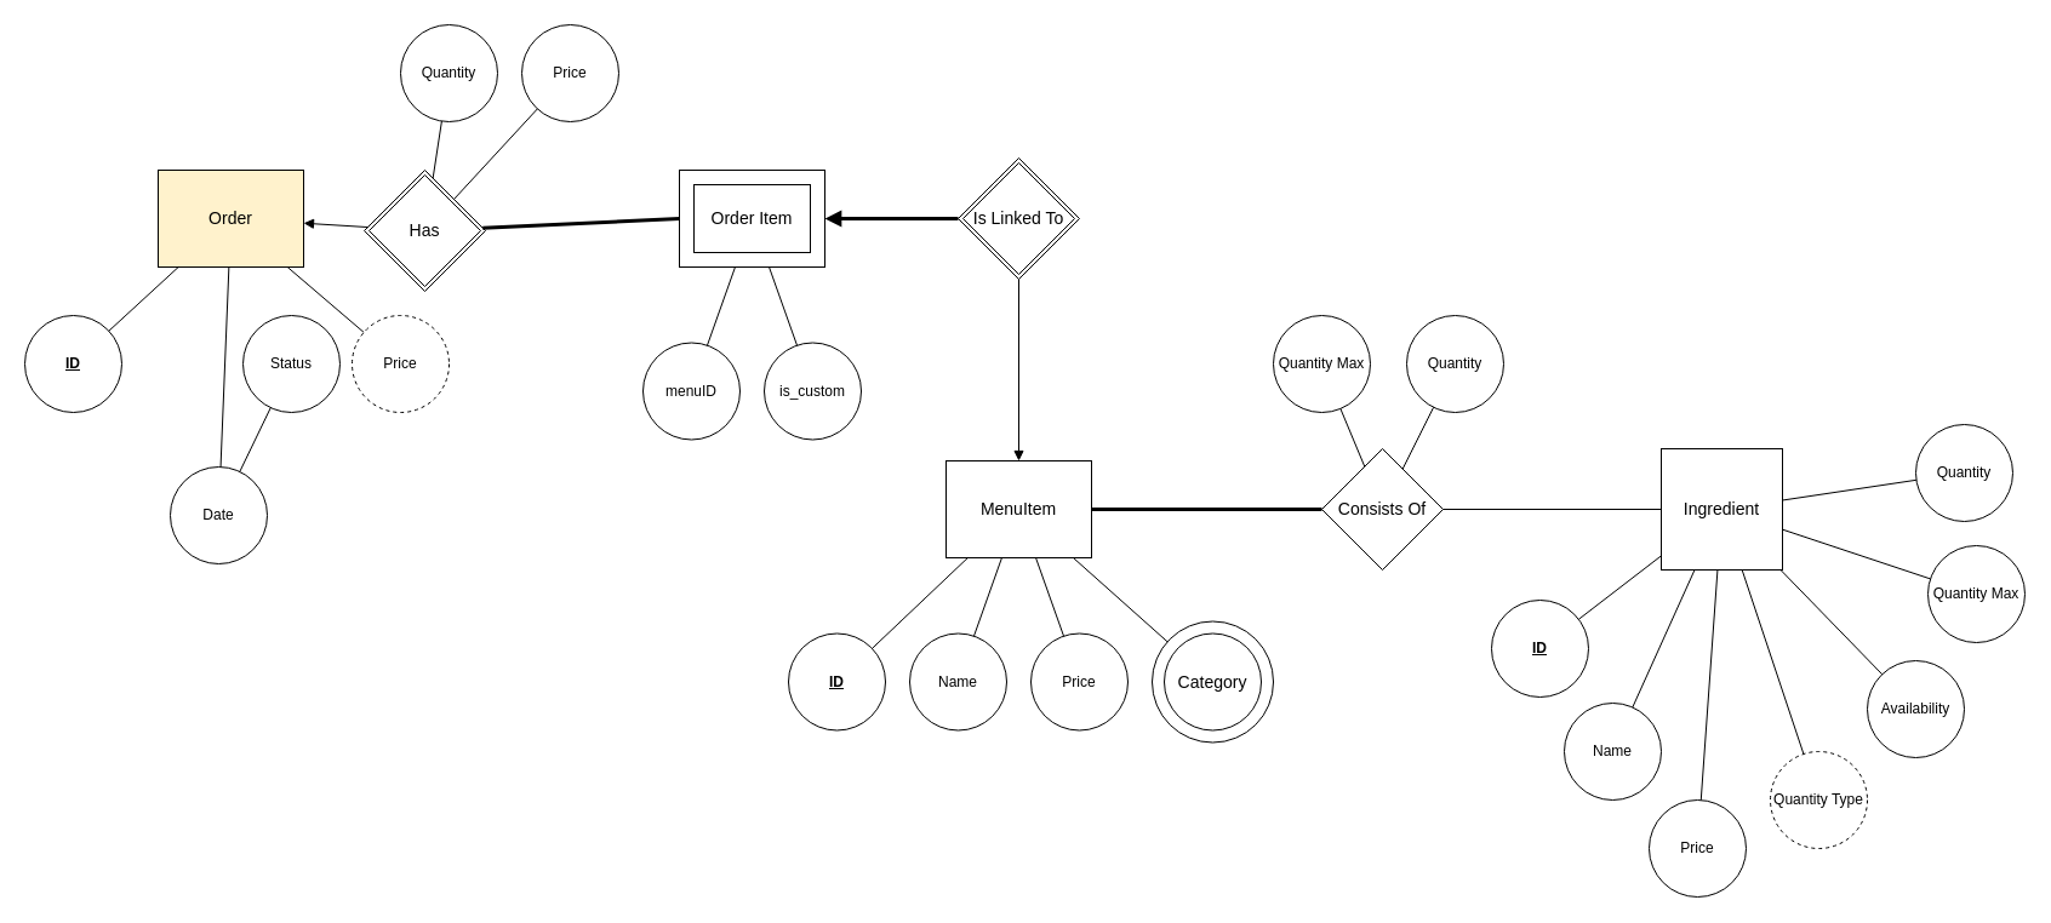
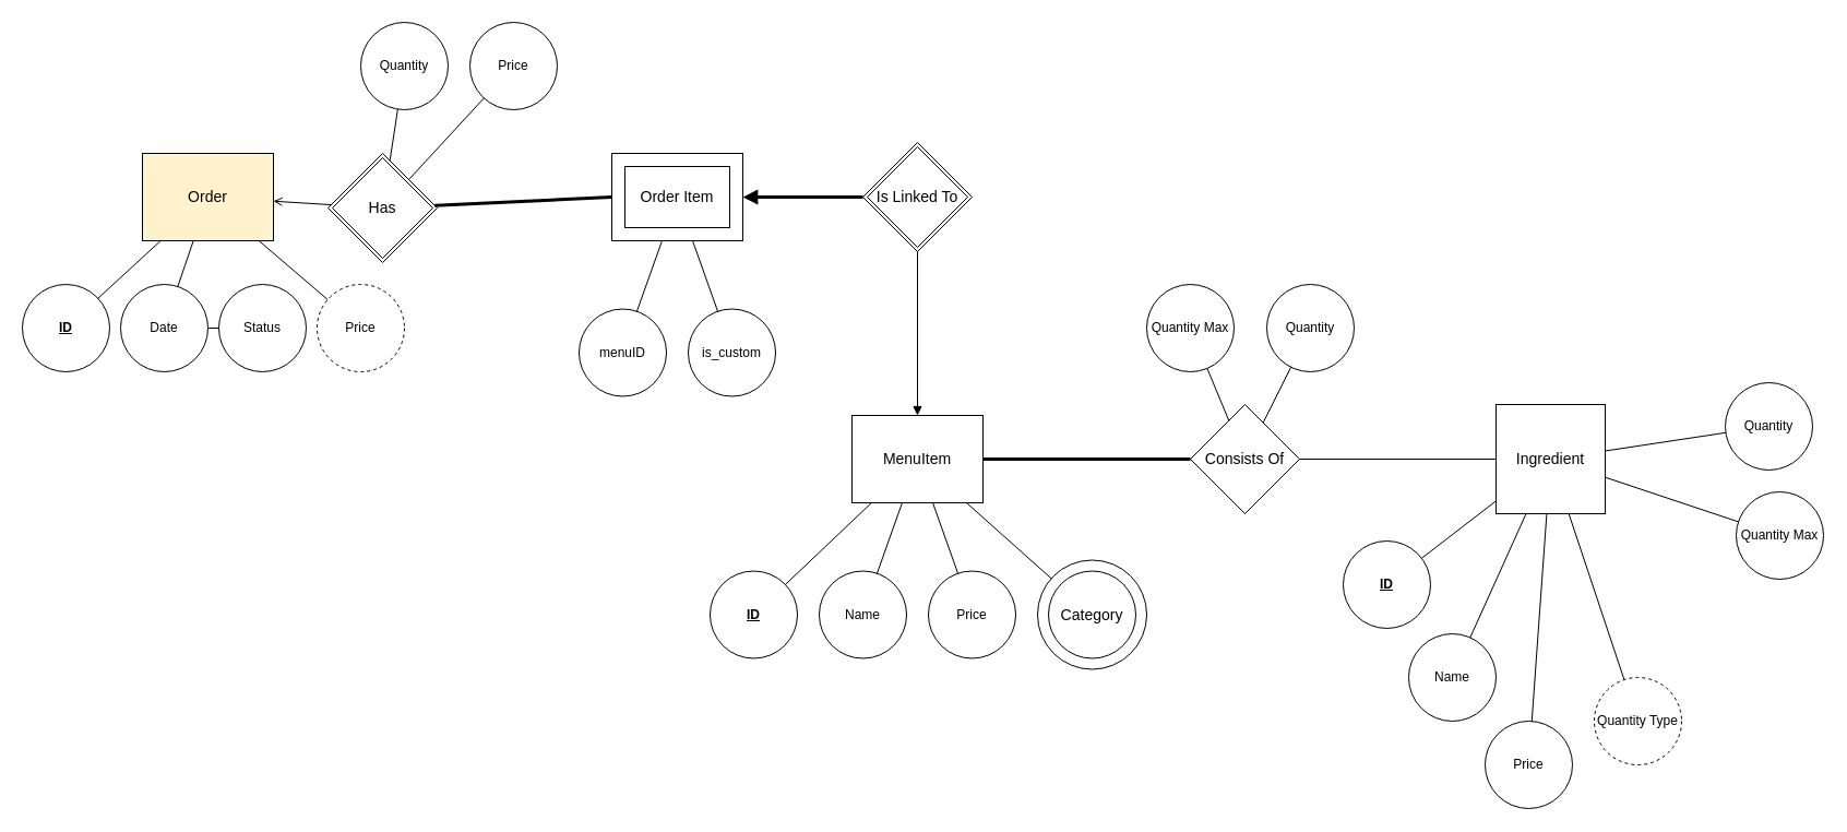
  <mxCell id="0" />
  <mxCell id="1" parent="0" />
  <mxCell id="2" value="Order" style="strokeWidth=1;whiteSpace=wrap;html=1;align=center;fontSize=14;fillColor=#fff2cc;" parent="1" vertex="1"><mxGeometry x="130" y="140" width="120" height="80" as="geometry" /></mxCell>
  <mxCell id="3" style="edgeStyle=none;rounded=0;orthogonalLoop=1;jettySize=auto;html=1;endArrow=none;endFill=0;" parent="1" source="4" target="2" edge="1"><mxGeometry relative="1" as="geometry" /></mxCell>
- <mxCell id="4" value="Date" style="ellipse;whiteSpace=wrap;html=1;aspect=fixed;strokeColor=#000000;fillColor=none;" parent="1" vertex="1"><mxGeometry x="140" y="385" width="80" height="80" as="geometry" /></mxCell>
+ <mxCell id="4" value="Date" style="ellipse;whiteSpace=wrap;html=1;aspect=fixed;strokeColor=#000000;fillColor=none;" parent="1" vertex="1"><mxGeometry x="110" y="260" width="80" height="80" as="geometry" /></mxCell>
  <mxCell id="5" style="rounded=0;orthogonalLoop=1;jettySize=auto;html=1;endArrow=none;endFill=0;" parent="1" source="6" target="4" edge="1"><mxGeometry relative="1" as="geometry" /></mxCell>
  <mxCell id="6" value="Status&lt;br&gt;" style="ellipse;whiteSpace=wrap;html=1;aspect=fixed;strokeColor=#000000;fillColor=none;" parent="1" vertex="1"><mxGeometry x="200" y="260" width="80" height="80" as="geometry" /></mxCell>
  <mxCell id="7" value="Ingredient" style="strokeWidth=1;whiteSpace=wrap;html=1;align=center;fontSize=14;fillColor=none;" parent="1" vertex="1"><mxGeometry x="1370" y="370" width="100" height="100" as="geometry" /></mxCell>
  <mxCell id="8" style="edgeStyle=none;rounded=0;orthogonalLoop=1;jettySize=auto;html=1;endArrow=none;endFill=0;" parent="1" source="9" target="7" edge="1"><mxGeometry relative="1" as="geometry" /></mxCell>
  <mxCell id="9" value="Quantity&lt;br&gt;" style="ellipse;whiteSpace=wrap;html=1;aspect=fixed;strokeColor=#000000;fillColor=none;" parent="1" vertex="1"><mxGeometry x="1580" y="350" width="80" height="80" as="geometry" /></mxCell>
  <mxCell id="10" style="edgeStyle=none;rounded=0;orthogonalLoop=1;jettySize=auto;html=1;endArrow=none;endFill=0;" parent="1" source="11" target="7" edge="1"><mxGeometry relative="1" as="geometry" /></mxCell>
  <mxCell id="11" value="Quantity Max" style="ellipse;whiteSpace=wrap;html=1;aspect=fixed;strokeColor=#000000;fillColor=none;" parent="1" vertex="1"><mxGeometry x="1590" y="450" width="80" height="80" as="geometry" /></mxCell>
- <mxCell id="12" style="edgeStyle=none;rounded=0;orthogonalLoop=1;jettySize=auto;html=1;endArrow=none;endFill=0;" parent="1" source="13" target="7" edge="1"><mxGeometry relative="1" as="geometry" /></mxCell>
- <mxCell id="13" value="Availability&lt;br&gt;" style="ellipse;whiteSpace=wrap;html=1;aspect=fixed;strokeColor=#000000;fillColor=none;" parent="1" vertex="1"><mxGeometry x="1540" y="545" width="80" height="80" as="geometry" /></mxCell>
  <mxCell id="14" style="edgeStyle=none;rounded=0;orthogonalLoop=1;jettySize=auto;html=1;endArrow=none;endFill=0;" parent="1" source="15" target="7" edge="1"><mxGeometry relative="1" as="geometry" /></mxCell>
  <mxCell id="15" value="Price&lt;br&gt;" style="ellipse;whiteSpace=wrap;html=1;aspect=fixed;strokeColor=#000000;fillColor=none;" parent="1" vertex="1"><mxGeometry x="1360" y="660" width="80" height="80" as="geometry" /></mxCell>
  <mxCell id="16" style="edgeStyle=none;rounded=0;orthogonalLoop=1;jettySize=auto;html=1;endArrow=none;endFill=0;" parent="1" source="17" target="7" edge="1"><mxGeometry relative="1" as="geometry" /></mxCell>
  <mxCell id="17" value="Name&lt;br&gt;" style="ellipse;whiteSpace=wrap;html=1;aspect=fixed;strokeColor=#000000;fillColor=none;" parent="1" vertex="1"><mxGeometry x="1290" y="580" width="80" height="80" as="geometry" /></mxCell>
  <mxCell id="18" style="edgeStyle=none;rounded=0;orthogonalLoop=1;jettySize=auto;html=1;endArrow=none;endFill=0;" parent="1" source="19" target="7" edge="1"><mxGeometry relative="1" as="geometry" /></mxCell>
  <mxCell id="19" value="&lt;u&gt;&lt;b&gt;ID&lt;/b&gt;&lt;/u&gt;&lt;br&gt;" style="ellipse;whiteSpace=wrap;html=1;aspect=fixed;strokeColor=#000000;fillColor=none;" parent="1" vertex="1"><mxGeometry x="1230" y="495" width="80" height="80" as="geometry" /></mxCell>
  <mxCell id="20" style="edgeStyle=none;rounded=0;orthogonalLoop=1;jettySize=auto;html=1;endArrow=none;endFill=0;" parent="1" source="21" target="2" edge="1"><mxGeometry relative="1" as="geometry" /></mxCell>
  <mxCell id="21" value="&lt;u&gt;&lt;b&gt;ID&lt;/b&gt;&lt;/u&gt;&lt;br&gt;" style="ellipse;whiteSpace=wrap;html=1;aspect=fixed;strokeColor=#000000;fillColor=none;" parent="1" vertex="1"><mxGeometry x="20" y="260" width="80" height="80" as="geometry" /></mxCell>
  <mxCell id="22" style="rounded=0;orthogonalLoop=1;jettySize=auto;html=1;endArrow=none;endFill=0;" parent="1" source="23" edge="1"><mxGeometry relative="1" as="geometry"><mxPoint x="634.035" y="220" as="targetPoint" /></mxGeometry></mxCell>
  <mxCell id="23" value="is_custom&lt;br&gt;" style="ellipse;whiteSpace=wrap;html=1;aspect=fixed;strokeColor=#000000;fillColor=none;" parent="1" vertex="1"><mxGeometry x="630" y="282.5" width="80" height="80" as="geometry" /></mxCell>
  <mxCell id="24" style="edgeStyle=none;rounded=0;orthogonalLoop=1;jettySize=auto;html=1;endArrow=none;endFill=0;" parent="1" source="25" edge="1"><mxGeometry relative="1" as="geometry"><mxPoint x="605.965" y="220" as="targetPoint" /></mxGeometry></mxCell>
  <mxCell id="25" value="menuID&lt;br&gt;" style="ellipse;whiteSpace=wrap;html=1;aspect=fixed;strokeColor=#000000;fillColor=none;" parent="1" vertex="1"><mxGeometry x="530" y="282.5" width="80" height="80" as="geometry" /></mxCell>
- <mxCell id="26" style="edgeStyle=none;rounded=0;orthogonalLoop=1;jettySize=auto;html=1;endArrow=block;endFill=1;" parent="1" source="30" target="2" edge="1"><mxGeometry relative="1" as="geometry" /></mxCell>
+ <mxCell id="26" style="edgeStyle=none;rounded=0;orthogonalLoop=1;jettySize=auto;html=1;endArrow=open;endFill=1;" parent="1" source="30" target="2" edge="1"><mxGeometry relative="1" as="geometry" /></mxCell>
  <mxCell id="27" style="edgeStyle=none;rounded=0;orthogonalLoop=1;jettySize=auto;html=1;endArrow=none;endFill=0;strokeWidth=3;" parent="1" source="30" edge="1"><mxGeometry relative="1" as="geometry"><mxPoint x="560" y="180" as="targetPoint" /></mxGeometry></mxCell>
  <mxCell id="28" style="edgeStyle=none;rounded=0;orthogonalLoop=1;jettySize=auto;html=1;startArrow=none;startFill=0;endArrow=none;endFill=0;strokeWidth=1;" parent="1" source="30" target="34" edge="1"><mxGeometry relative="1" as="geometry" /></mxCell>
  <mxCell id="29" style="edgeStyle=none;rounded=0;orthogonalLoop=1;jettySize=auto;html=1;startArrow=none;startFill=0;endArrow=none;endFill=0;strokeWidth=1;" parent="1" source="30" target="33" edge="1"><mxGeometry relative="1" as="geometry" /></mxCell>
  <mxCell id="30" value="Has" style="shape=rhombus;strokeWidth=1;fontSize=17;perimeter=rhombusPerimeter;whiteSpace=wrap;html=1;align=center;fontSize=14;fillColor=none;rounded=0;autosize=0;collapsible=0;double=1;" parent="1" vertex="1"><mxGeometry x="300" y="140" width="100" height="100" as="geometry" /></mxCell>
  <mxCell id="31" style="edgeStyle=none;rounded=0;orthogonalLoop=1;jettySize=auto;html=1;endArrow=none;endFill=0;" parent="1" source="32" target="7" edge="1"><mxGeometry relative="1" as="geometry" /></mxCell>
  <mxCell id="32" value="Quantity Type&lt;br&gt;" style="ellipse;whiteSpace=wrap;html=1;aspect=fixed;strokeColor=#000000;fillColor=none;dashed=1;" parent="1" vertex="1"><mxGeometry x="1460" y="620" width="80" height="80" as="geometry" /></mxCell>
  <mxCell id="33" value="Quantity&lt;br&gt;" style="ellipse;whiteSpace=wrap;html=1;aspect=fixed;strokeColor=#000000;fillColor=none;" parent="1" vertex="1"><mxGeometry x="330" y="20" width="80" height="80" as="geometry" /></mxCell>
  <mxCell id="34" value="Price&lt;br&gt;" style="ellipse;whiteSpace=wrap;html=1;aspect=fixed;strokeColor=#000000;fillColor=none;" parent="1" vertex="1"><mxGeometry x="430" y="20" width="80" height="80" as="geometry" /></mxCell>
  <mxCell id="35" style="edgeStyle=none;rounded=0;orthogonalLoop=1;jettySize=auto;html=1;startArrow=none;startFill=0;endArrow=none;endFill=0;strokeWidth=1;" parent="1" source="37" target="7" edge="1"><mxGeometry relative="1" as="geometry" /></mxCell>
  <mxCell id="36" style="edgeStyle=none;rounded=0;orthogonalLoop=1;jettySize=auto;html=1;startArrow=none;startFill=0;endArrow=none;endFill=0;strokeWidth=3;" parent="1" source="37" target="42" edge="1"><mxGeometry relative="1" as="geometry" /></mxCell>
  <mxCell id="37" value="Consists Of" style="shape=rhombus;strokeWidth=1;fontSize=17;perimeter=rhombusPerimeter;whiteSpace=wrap;html=1;align=center;fontSize=14;fillColor=none;rounded=0;autosize=0;collapsible=0;double=0;" parent="1" vertex="1"><mxGeometry x="1090" y="370" width="100" height="100" as="geometry" /></mxCell>
  <mxCell id="38" style="edgeStyle=none;rounded=0;orthogonalLoop=1;jettySize=auto;html=1;startArrow=none;startFill=0;endArrow=none;endFill=0;strokeWidth=1;" parent="1" source="39" target="37" edge="1"><mxGeometry relative="1" as="geometry" /></mxCell>
  <mxCell id="39" value="Quantity&lt;br&gt;" style="ellipse;whiteSpace=wrap;html=1;aspect=fixed;strokeColor=#000000;fillColor=none;" parent="1" vertex="1"><mxGeometry x="1160" y="260" width="80" height="80" as="geometry" /></mxCell>
  <mxCell id="40" style="edgeStyle=none;rounded=0;orthogonalLoop=1;jettySize=auto;html=1;startArrow=none;startFill=0;endArrow=none;endFill=0;strokeWidth=1;" parent="1" source="41" target="37" edge="1"><mxGeometry relative="1" as="geometry" /></mxCell>
  <mxCell id="41" value="Quantity Max&lt;br&gt;" style="ellipse;whiteSpace=wrap;html=1;aspect=fixed;strokeColor=#000000;fillColor=none;" parent="1" vertex="1"><mxGeometry x="1050" y="260" width="80" height="80" as="geometry" /></mxCell>
  <mxCell id="42" value="MenuItem" style="strokeWidth=1;whiteSpace=wrap;html=1;align=center;fontSize=14;" parent="1" vertex="1"><mxGeometry x="780" y="380" width="120" height="80" as="geometry" /></mxCell>
  <mxCell id="43" style="edgeStyle=none;rounded=0;orthogonalLoop=1;jettySize=auto;html=1;endArrow=none;endFill=0;" parent="1" source="44" target="42" edge="1"><mxGeometry relative="1" as="geometry" /></mxCell>
  <mxCell id="44" value="&lt;u&gt;&lt;b&gt;ID&lt;/b&gt;&lt;/u&gt;" style="ellipse;whiteSpace=wrap;html=1;aspect=fixed;strokeColor=#000000;fillColor=none;" parent="1" vertex="1"><mxGeometry x="650" y="522.5" width="80" height="80" as="geometry" /></mxCell>
  <mxCell id="45" style="rounded=0;orthogonalLoop=1;jettySize=auto;html=1;endArrow=none;endFill=0;" parent="1" source="46" target="42" edge="1"><mxGeometry relative="1" as="geometry" /></mxCell>
  <mxCell id="46" value="Price&lt;br&gt;" style="ellipse;whiteSpace=wrap;html=1;aspect=fixed;strokeColor=#000000;fillColor=none;" parent="1" vertex="1"><mxGeometry x="850" y="522.5" width="80" height="80" as="geometry" /></mxCell>
  <mxCell id="47" style="edgeStyle=none;rounded=0;orthogonalLoop=1;jettySize=auto;html=1;endArrow=none;endFill=0;" parent="1" source="48" target="42" edge="1"><mxGeometry relative="1" as="geometry" /></mxCell>
  <mxCell id="48" value="Name&lt;br&gt;" style="ellipse;whiteSpace=wrap;html=1;aspect=fixed;strokeColor=#000000;fillColor=none;" parent="1" vertex="1"><mxGeometry x="750" y="522.5" width="80" height="80" as="geometry" /></mxCell>
  <mxCell id="49" style="edgeStyle=none;rounded=0;orthogonalLoop=1;jettySize=auto;html=1;endArrow=none;endFill=0;" parent="1" source="50" target="42" edge="1"><mxGeometry relative="1" as="geometry" /></mxCell>
  <mxCell id="50" value="Category" style="ellipse;shape=doubleEllipse;margin=10;strokeWidth=1;fontSize=14;whiteSpace=wrap;html=1;align=center;rounded=0;fillColor=none;" parent="1" vertex="1"><mxGeometry x="950" y="512.5" width="100" height="100" as="geometry" /></mxCell>
  <mxCell id="51" style="edgeStyle=none;rounded=0;orthogonalLoop=1;jettySize=auto;html=1;startArrow=none;startFill=0;endArrow=block;endFill=1;strokeWidth=3;" parent="1" edge="1"><mxGeometry relative="1" as="geometry"><mxPoint x="680" y="180" as="targetPoint" /><mxPoint x="790" y="180" as="sourcePoint" /></mxGeometry></mxCell>
  <mxCell id="52" style="edgeStyle=none;rounded=0;orthogonalLoop=1;jettySize=auto;html=1;startArrow=none;startFill=0;endArrow=block;endFill=1;strokeWidth=1;" parent="1" target="42" edge="1"><mxGeometry relative="1" as="geometry"><mxPoint x="840" y="230" as="sourcePoint" /></mxGeometry></mxCell>
  <mxCell id="53" value="Order Item" style="shape=ext;strokeWidth=1;margin=10;double=1;whiteSpace=wrap;html=1;align=center;fontSize=14;rounded=0;fillColor=none;" parent="1" vertex="1"><mxGeometry x="560" y="140" width="120" height="80" as="geometry" /></mxCell>
  <mxCell id="54" value="Is Linked To" style="shape=rhombus;strokeWidth=1;fontSize=17;perimeter=rhombusPerimeter;whiteSpace=wrap;html=1;align=center;fontSize=14;fillColor=none;rounded=0;autosize=0;collapsible=0;double=1;" vertex="1" parent="1"><mxGeometry x="790" y="130" width="100" height="100" as="geometry" /></mxCell>
  <mxCell id="55" style="rounded=0;orthogonalLoop=1;jettySize=auto;html=1;strokeWidth=1;endArrow=none;endFill=0;" edge="1" parent="1" source="56" target="2"><mxGeometry relative="1" as="geometry" /></mxCell>
  <mxCell id="56" value="Price&lt;br&gt;" style="ellipse;whiteSpace=wrap;html=1;aspect=fixed;strokeColor=#000000;fillColor=none;fixDash=0;dashed=1;" vertex="1" parent="1"><mxGeometry x="290" y="260" width="80" height="80" as="geometry" /></mxCell>
